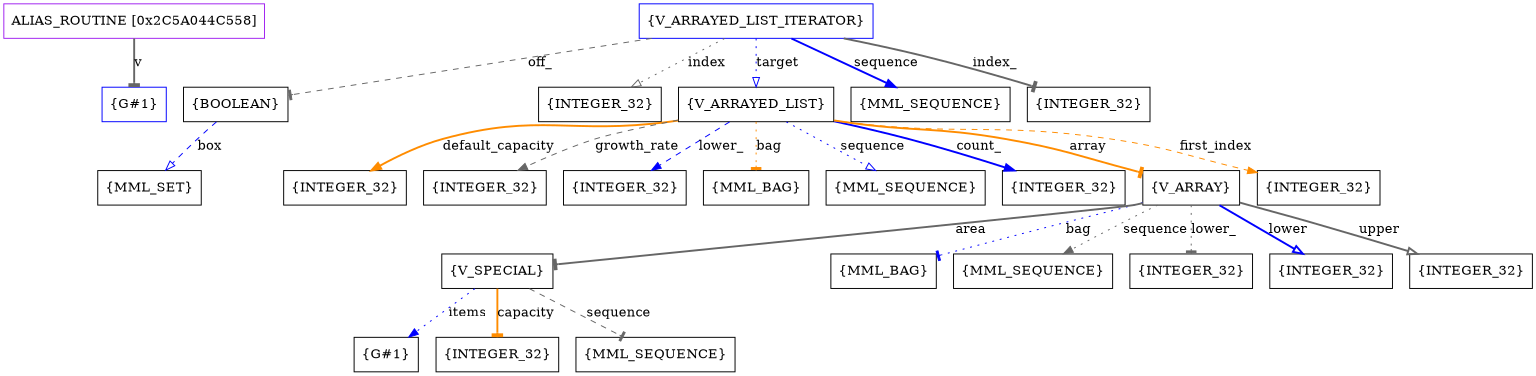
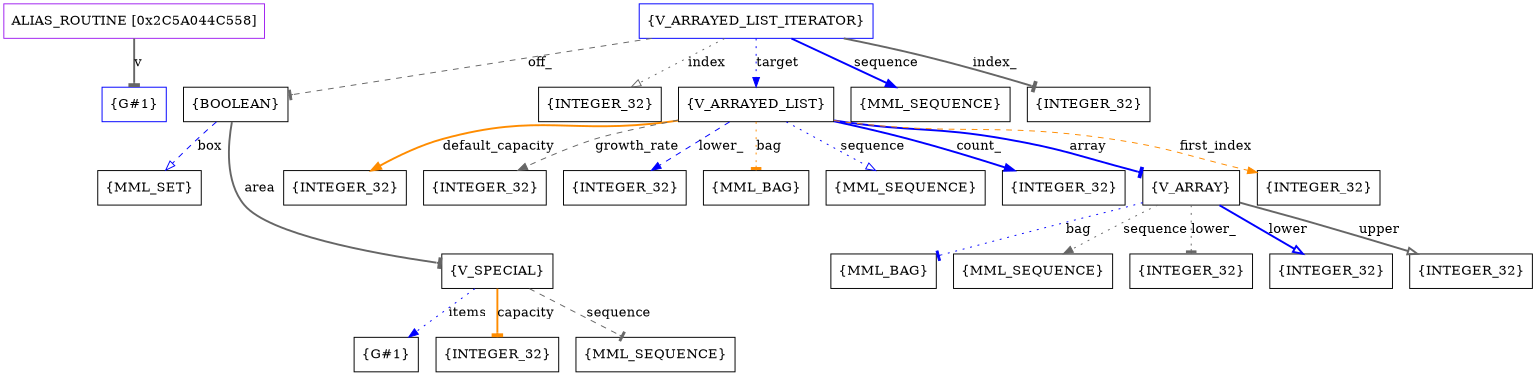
  digraph {
    node [shape=box]
    edge [arrowhead=tee color=gray40 style=bold]
    n1 [color=purple label=<ALIAS_ROUTINE [0x2C5A044C558]>]
    n2 [color=blue label=<{G#1}>]
    n3 [color=blue label=<{V_ARRAYED_LIST_ITERATOR}>]
    n4 [label=<{BOOLEAN}>]
    n5 [label=<{INTEGER_32}>]
    n6 [label=<{V_ARRAYED_LIST}>]
    n7 [label=<{MML_SEQUENCE}>]
    n8 [label=<{INTEGER_32}>]
    n9 [label=<{MML_SET}>]
    n10 [label=<{INTEGER_32}>]
    n11 [label=<{INTEGER_32}>]
    n12 [label=<{INTEGER_32}>]
    n13 [label=<{MML_BAG}>]
    n14 [label=<{MML_SEQUENCE}>]
    n15 [label=<{INTEGER_32}>]
    n16 [label=<{V_ARRAY}>]
    n17 [label=<{INTEGER_32}>]
    n18 [label=<{MML_BAG}>]
    n19 [label=<{MML_SEQUENCE}>]
    n20 [label=<{INTEGER_32}>]
    n21 [label=<{INTEGER_32}>]
    n22 [label=<{INTEGER_32}>]
    n23 [label=<{V_SPECIAL}>]
    n24 [label=<{G#1}>]
    n25 [label=<{INTEGER_32}>]
    n26 [label=<{MML_SEQUENCE}>]
    n1 -> n2 [label=<v>]
    n3 -> n4 [label=<off_> style=dashed]
    n3 -> n5 [arrowhead=onormal label=<index> style=dotted]
-   n3 -> n6 [arrowhead=onormal color=blue label=<target> style=dotted]
+   n3 -> n6 [arrowhead=normal color=blue label=<target> style=dotted]
    n3 -> n7 [arrowhead=normal color=blue label=<sequence>]
    n3 -> n8 [label=<index_>]
    n4 -> n9 [arrowhead=onormal color=blue label=box style=dashed]
    n6 -> n10 [arrowhead=normal color=darkorange label=<default_capacity>]
    n6 -> n11 [arrowhead=normal label=<growth_rate> style=dashed]
    n6 -> n12 [arrowhead=normal color=blue label=<lower_> style=dashed]
    n6 -> n13 [color=darkorange label=<bag> style=dotted]
    n6 -> n14 [arrowhead=onormal color=blue label=<sequence> style=dotted]
    n6 -> n15 [arrowhead=normal color=blue label=<count_>]
-   n6 -> n16 [color=darkorange label=<array>]
+   n6 -> n16 [color=blue label=<array>]
    n6 -> n17 [arrowhead=normal color=darkorange label=<first_index> style=dashed]
    n16 -> n18 [color=blue label=<bag> style=dotted]
    n16 -> n19 [arrowhead=normal label=<sequence> style=dotted]
    n16 -> n20 [label=<lower_> style=dotted]
    n16 -> n21 [arrowhead=onormal color=blue label=<lower>]
    n16 -> n22 [arrowhead=onormal label=<upper>]
-   n16 -> n23 [label=<area>]
+   n4 -> n23 [label=<area>]
    n23 -> n24 [arrowhead=normal color=blue label=<items> style=dotted]
    n23 -> n25 [color=darkorange label=<capacity>]
    n23 -> n26 [label=<sequence> style=dashed]
  }
